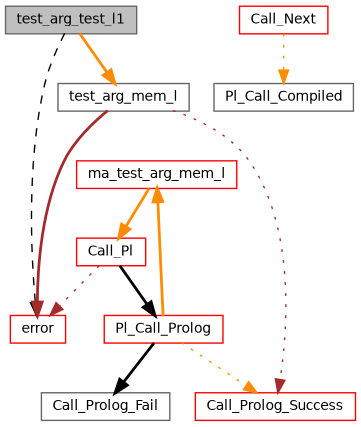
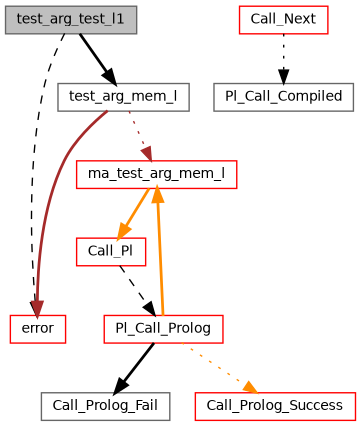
  digraph {
    rankdir=TB
    node [color=red fillcolor=white fontname=Helvetica fontsize=10 shape=record style=filled]
    edge [color=darkorange fontname=Helvetica fontsize=10 labelfontname=Helvetica labelfontsize=10 style=bold]
    n1 [color=gray40 fillcolor=grey75 fontcolor=black height=0.2 label=test_arg_test_l1 width=0.4]
    n2 [color=gray40 height=0.2 label=test_arg_mem_l width=0.4]
    n3 [height=0.2 label=error width=0.4]
    n4 [height=0.2 label=ma_test_arg_mem_l width=0.4]
    n5 [height=0.2 label=Call_Pl width=0.4]
    n6 [height=0.2 label=Pl_Call_Prolog width=0.4]
    n7 [color=gray40 height=0.2 label=Call_Prolog_Fail width=0.4]
    n8 [height=0.2 label=Call_Prolog_Success width=0.4]
    n9 [height=0.2 label=Call_Next width=0.4]
    n10 [color=gray40 height=0.2 label=Pl_Call_Compiled width=0.4]
-   n1 -> n2
+   n1 -> n2 [color=black]
    n1 -> n3 [color=black style=dashed]
    n2 -> n3 [color=brown]
-   n2 -> n8 [color=brown style=dotted]
+   n2 -> n4 [color=brown style=dotted]
    n4 -> n5
-   n5 -> n3 [color=brown style=dotted]
-   n5 -> n6 [color=black]
+   n5 -> n6 [color=black style=dashed]
    n6 -> n4
    n6 -> n7 [color=black]
    n6 -> n8 [style=dotted]
-   n9 -> n10 [style=dotted]
+   n9 -> n10 [color=black style=dotted]
  }
